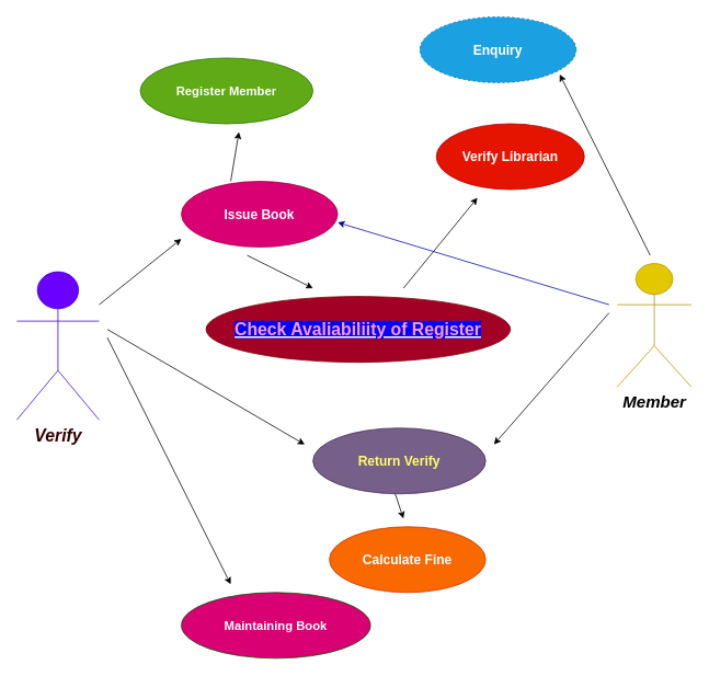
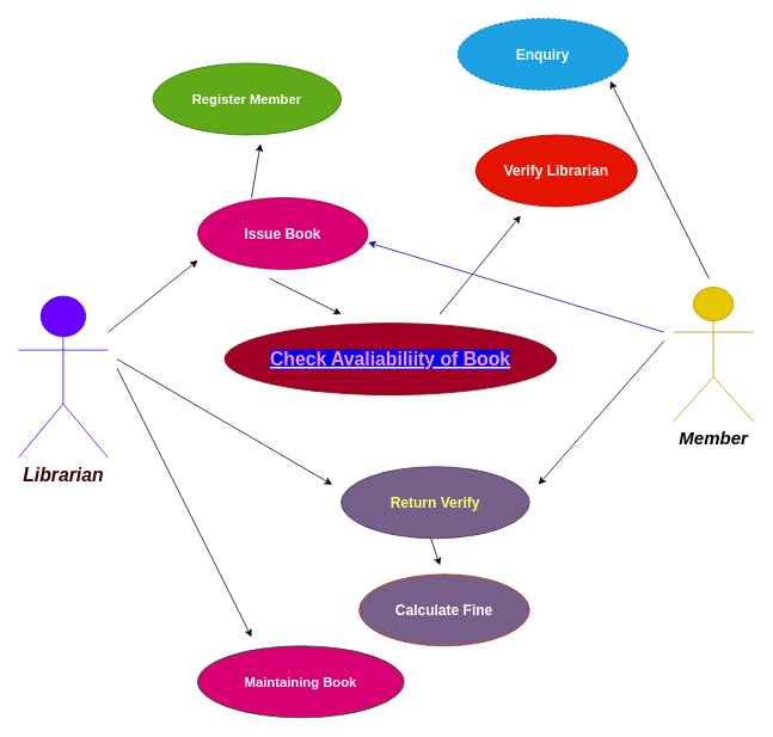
  <mxCell id="0" />
  <mxCell id="1" parent="0" />
- <mxCell id="2" value="&lt;font style=&quot;font-size: 21px;&quot; color=&quot;#330000&quot;&gt;Verify&lt;/font&gt;" style="shape=umlActor;verticalLabelPosition=bottom;verticalAlign=top;html=1;outlineConnect=0;fillColor=#6a00ff;fontColor=#ffffff;strokeColor=#3700CC;rounded=1;fontStyle=3" vertex="1" parent="1"><mxGeometry x="20" y="330" width="100" height="180" as="geometry" /></mxCell>
- <mxCell id="3" value="&lt;u style=&quot;background-color: rgb(0, 0, 255);&quot;&gt;&lt;font color=&quot;#ff99cc&quot; style=&quot;font-size: 21px;&quot;&gt;Check Avaliabiliity of Register&lt;/font&gt;&lt;/u&gt;" style="ellipse;whiteSpace=wrap;html=1;fillColor=#a20025;strokeColor=#6F0000;fontColor=#ffffff;rounded=1;fontSize=20;fontStyle=1" vertex="1" parent="1"><mxGeometry x="250" y="360" width="370" height="80" as="geometry" /></mxCell>
+ <mxCell id="2" value="&lt;font style=&quot;font-size: 21px;&quot; color=&quot;#330000&quot;&gt;Librarian&lt;/font&gt;" style="shape=umlActor;verticalLabelPosition=bottom;verticalAlign=top;html=1;outlineConnect=0;fillColor=#6a00ff;fontColor=#ffffff;strokeColor=#3700CC;rounded=1;fontStyle=3" vertex="1" parent="1"><mxGeometry x="20" y="330" width="100" height="180" as="geometry" /></mxCell>
+ <mxCell id="3" value="&lt;u style=&quot;background-color: rgb(0, 0, 255);&quot;&gt;&lt;font color=&quot;#ff99cc&quot; style=&quot;font-size: 21px;&quot;&gt;Check Avaliabiliity of Book&lt;/font&gt;&lt;/u&gt;" style="ellipse;whiteSpace=wrap;html=1;fillColor=#a20025;strokeColor=#6F0000;fontColor=#ffffff;rounded=1;fontSize=20;fontStyle=1" vertex="1" parent="1"><mxGeometry x="250" y="360" width="370" height="80" as="geometry" /></mxCell>
  <mxCell id="4" value="&lt;font style=&quot;font-size: 15px;&quot;&gt;Register Member&lt;/font&gt;" style="ellipse;whiteSpace=wrap;html=1;fillColor=#60a917;fontColor=#ffffff;strokeColor=#2D7600;rounded=1;fontStyle=1" vertex="1" parent="1"><mxGeometry x="170" y="70" width="210" height="80" as="geometry" /></mxCell>
  <mxCell id="5" value="&lt;font size=&quot;1&quot;&gt;&lt;b style=&quot;font-size: 16px;&quot;&gt;Issue Book&lt;/b&gt;&lt;/font&gt;" style="ellipse;whiteSpace=wrap;html=1;fillColor=#d80073;fontColor=#ffffff;strokeColor=#A50040;rounded=1;" vertex="1" parent="1"><mxGeometry x="220" y="220" width="190" height="80" as="geometry" /></mxCell>
  <mxCell id="6" value="&lt;font color=&quot;#ffff66&quot; style=&quot;font-size: 16px;&quot;&gt;Return Verify&lt;/font&gt;" style="ellipse;whiteSpace=wrap;html=1;fillColor=#76608a;fontColor=#ffffff;strokeColor=#432D57;rounded=1;fontStyle=1" vertex="1" parent="1"><mxGeometry x="380" y="520" width="210" height="80" as="geometry" /></mxCell>
- <mxCell id="7" value="&lt;font color=&quot;#ffffff&quot; style=&quot;font-size: 16px;&quot;&gt;Calculate Fine&lt;/font&gt;" style="ellipse;whiteSpace=wrap;html=1;fillColor=#fa6800;fontColor=#000000;strokeColor=#C73500;rounded=1;fontStyle=1" vertex="1" parent="1"><mxGeometry x="400" y="640" width="190" height="80" as="geometry" /></mxCell>
+ <mxCell id="7" value="&lt;font color=&quot;#ffffff&quot; style=&quot;font-size: 16px;&quot;&gt;Calculate Fine&lt;/font&gt;" style="ellipse;whiteSpace=wrap;html=1;fillColor=#76608a;fontColor=#000000;strokeColor=#C73500;rounded=1;fontStyle=1;" vertex="1" parent="1"><mxGeometry x="400" y="640" width="190" height="80" as="geometry" /></mxCell>
  <mxCell id="8" value="&lt;div align=&quot;center&quot;&gt;&lt;font style=&quot;font-size: 15px;&quot;&gt;Maintaining Book&lt;/font&gt;&lt;/div&gt;" style="ellipse;whiteSpace=wrap;html=1;fillColor=#d80073;fontColor=#ffffff;strokeColor=#005700;rounded=1;fontStyle=1;align=center;" vertex="1" parent="1"><mxGeometry x="220" y="720" width="230" height="80" as="geometry" /></mxCell>
  <mxCell id="9" value="&lt;font style=&quot;font-size: 16px;&quot;&gt;Enquiry &lt;/font&gt;" style="ellipse;whiteSpace=wrap;html=1;fillColor=#1ba1e2;fontColor=#ffffff;strokeColor=#006EAF;rounded=1;fontStyle=1;dashed=1;" vertex="1" parent="1"><mxGeometry x="510" width="190" height="80" as="geometry" y="20" /></mxCell>
  <mxCell id="10" value="&lt;font style=&quot;font-size: 16px;&quot;&gt;Verify Librarian&lt;/font&gt;" style="ellipse;whiteSpace=wrap;html=1;fillColor=#e51400;strokeColor=#B20000;fontColor=#ffffff;rounded=1;fontStyle=1" vertex="1" parent="1"><mxGeometry x="530" y="150" width="180" height="80" as="geometry" /></mxCell>
  <mxCell id="11" value="&lt;font style=&quot;font-size: 20px;&quot;&gt;Member&lt;/font&gt;" style="shape=umlActor;verticalLabelPosition=bottom;verticalAlign=top;html=1;outlineConnect=0;fillColor=#e3c800;fontColor=#000000;strokeColor=#B09500;rounded=1;fontStyle=3" vertex="1" parent="1"><mxGeometry x="750" y="320" width="90" height="150" as="geometry" /></mxCell>
  <mxCell id="12" value="" style="endArrow=classic;html=1;rounded=1;" edge="1" parent="1"><mxGeometry width="50" height="50" relative="1" as="geometry"><mxPoint x="120" y="370" as="sourcePoint" /><mxPoint x="220" y="290" as="targetPoint" /><Array as="points" /></mxGeometry></mxCell>
  <mxCell id="13" value="" style="endArrow=classic;html=1;rounded=1;" edge="1" parent="1"><mxGeometry width="50" height="50" relative="1" as="geometry"><mxPoint x="130" y="400" as="sourcePoint" /><mxPoint x="370" y="540" as="targetPoint" /></mxGeometry></mxCell>
  <mxCell id="14" value="" style="endArrow=classic;html=1;rounded=1;" edge="1" parent="1"><mxGeometry width="50" height="50" relative="1" as="geometry"><mxPoint x="130" y="410" as="sourcePoint" /><mxPoint x="280" y="710" as="targetPoint" /></mxGeometry></mxCell>
  <mxCell id="15" value="" style="endArrow=classic;html=1;rounded=1;" edge="1" parent="1"><mxGeometry width="50" height="50" relative="1" as="geometry"><mxPoint x="280" y="220" as="sourcePoint" /><mxPoint x="290" y="160" as="targetPoint" /></mxGeometry></mxCell>
  <mxCell id="16" value="" style="endArrow=classic;html=1;rounded=1;" edge="1" parent="1"><mxGeometry width="50" height="50" relative="1" as="geometry"><mxPoint x="300" y="310" as="sourcePoint" /><mxPoint x="380" y="350" as="targetPoint" /></mxGeometry></mxCell>
  <mxCell id="17" value="" style="endArrow=classic;html=1;rounded=1;" edge="1" parent="1"><mxGeometry width="50" height="50" relative="1" as="geometry"><mxPoint x="480" y="600" as="sourcePoint" /><mxPoint x="490" y="630" as="targetPoint" /></mxGeometry></mxCell>
  <mxCell id="18" value="" style="endArrow=classic;html=1;rounded=1;" edge="1" parent="1"><mxGeometry width="50" height="50" relative="1" as="geometry"><mxPoint x="490" y="350" as="sourcePoint" /><mxPoint x="580" y="240" as="targetPoint" /></mxGeometry></mxCell>
  <mxCell id="19" value="" style="endArrow=classic;html=1;rounded=1;" edge="1" parent="1"><mxGeometry width="50" height="50" relative="1" as="geometry"><mxPoint x="740" y="380" as="sourcePoint" /><mxPoint x="600" y="540" as="targetPoint" /></mxGeometry></mxCell>
  <mxCell id="20" value="" style="endArrow=classic;html=1;rounded=1;" edge="1" parent="1" target="3"><mxGeometry width="50" height="50" relative="1" as="geometry"><mxPoint x="410" y="440" as="sourcePoint" /><mxPoint x="460" y="390" as="targetPoint" /></mxGeometry></mxCell>
  <mxCell id="21" value="" style="endArrow=classic;html=1;rounded=1;entryX=0.895;entryY=0.875;entryDx=0;entryDy=0;entryPerimeter=0;" edge="1" parent="1" target="9"><mxGeometry width="50" height="50" relative="1" as="geometry"><mxPoint x="790" y="310" as="sourcePoint" /><mxPoint x="680" y="110" as="targetPoint" /></mxGeometry></mxCell>
  <mxCell id="22" value="" style="endArrow=classic;html=1;rounded=1;strokeColor=#0000a0;entryX=1;entryY=0.625;entryDx=0;entryDy=0;entryPerimeter=0;" edge="1" parent="1" target="5"><mxGeometry width="50" height="50" relative="1" as="geometry"><mxPoint x="740" y="370" as="sourcePoint" /><mxPoint x="430" y="270" as="targetPoint" /></mxGeometry></mxCell>
